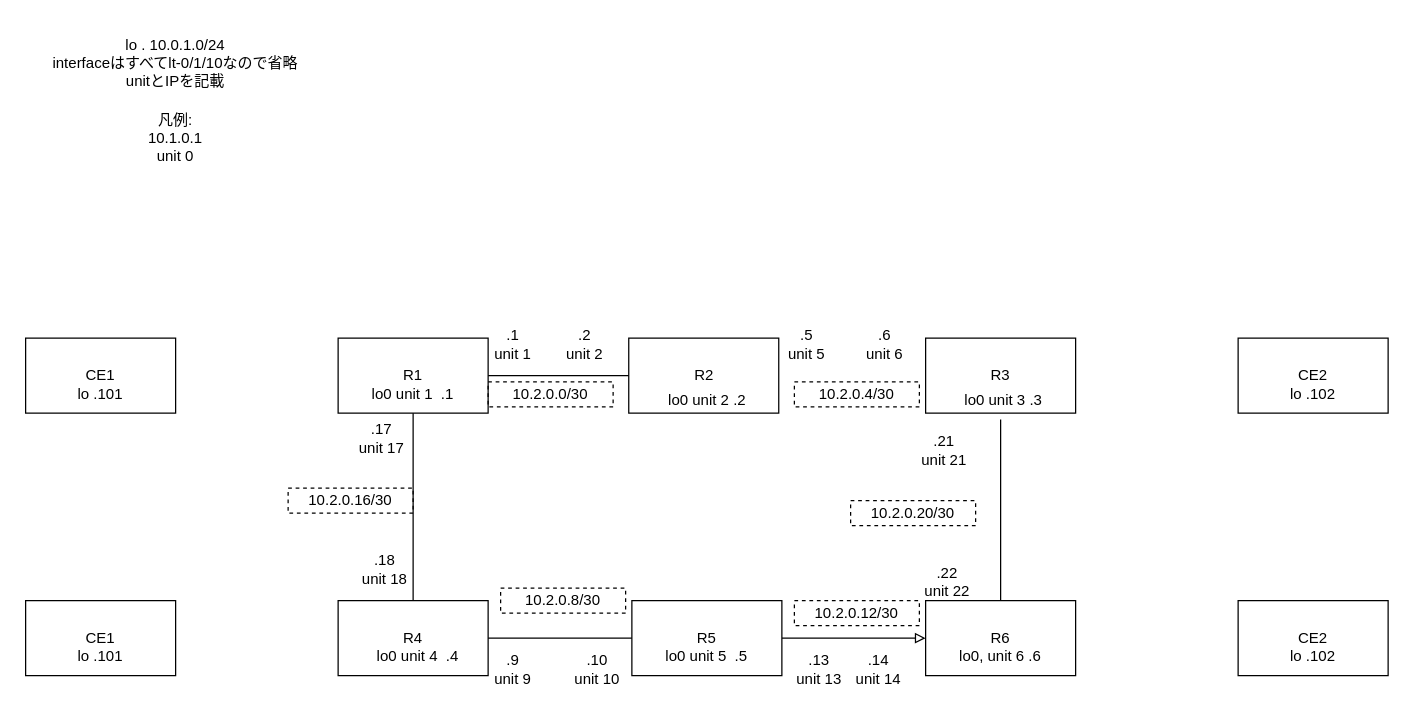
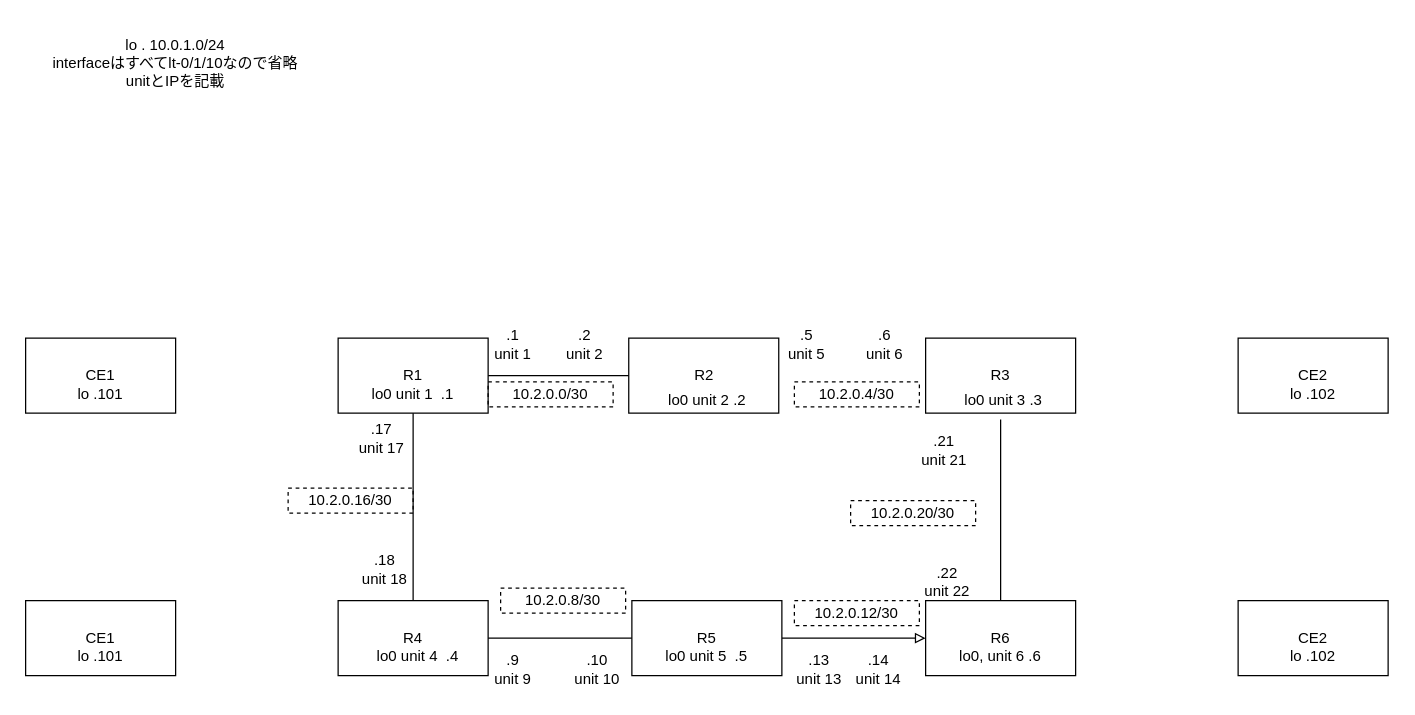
  <mxCell id="0" />
  <mxCell id="1" parent="0" />
  <mxCell id="2" value="CE1" style="rounded=0;whiteSpace=wrap;html=1;" vertex="1" parent="1"><mxGeometry x="20" y="480" width="120" height="60" as="geometry" /></mxCell>
  <mxCell id="3" value="CE1" style="rounded=0;whiteSpace=wrap;html=1;" parent="1" vertex="1"><mxGeometry x="20" y="270" width="120" height="60" as="geometry" /></mxCell>
  <mxCell id="4" value="CE2" style="rounded=0;whiteSpace=wrap;html=1;" parent="1" vertex="1"><mxGeometry x="990" y="270" width="120" height="60" as="geometry" /></mxCell>
  <mxCell id="5" value="R1" style="rounded=0;whiteSpace=wrap;html=1;" parent="1" vertex="1"><mxGeometry x="270" y="270" width="120" height="60" as="geometry" /></mxCell>
  <mxCell id="6" style="edgeStyle=orthogonalEdgeStyle;rounded=0;orthogonalLoop=1;jettySize=auto;html=1;exitX=1;exitY=0.5;exitDx=0;exitDy=0;entryX=0;entryY=0.5;entryDx=0;entryDy=0;endArrow=block;endFill=0;" edge="1" parent="1" source="7" target="40"><mxGeometry relative="1" as="geometry" /></mxCell>
  <mxCell id="7" value="R5" style="rounded=0;whiteSpace=wrap;html=1;" parent="1" vertex="1"><mxGeometry x="505" y="480" width="120" height="60" as="geometry" /></mxCell>
  <mxCell id="8" value="R2" style="rounded=0;whiteSpace=wrap;html=1;" parent="1" vertex="1"><mxGeometry x="502.5" y="270" width="120" height="60" as="geometry" /></mxCell>
  <mxCell id="9" value="R3" style="rounded=0;whiteSpace=wrap;html=1;" parent="1" vertex="1"><mxGeometry x="740" y="270" width="120" height="60" as="geometry" /></mxCell>
  <mxCell id="10" value="R4" style="rounded=0;whiteSpace=wrap;html=1;" parent="1" vertex="1"><mxGeometry x="270" y="480" width="120" height="60" as="geometry" /></mxCell>
  <mxCell id="11" value="" style="endArrow=none;html=1;rounded=0;entryX=0;entryY=0.5;entryDx=0;entryDy=0;exitX=1;exitY=0.5;exitDx=0;exitDy=0;" parent="1" source="5" target="8" edge="1"><mxGeometry width="50" height="50" relative="1" as="geometry"><mxPoint x="370" y="240" as="sourcePoint" /><mxPoint x="420" y="190" as="targetPoint" /></mxGeometry></mxCell>
  <mxCell id="12" value="" style="endArrow=none;html=1;rounded=0;entryX=0.5;entryY=0;entryDx=0;entryDy=0;exitX=0.5;exitY=1;exitDx=0;exitDy=0;" parent="1" source="5" target="10" edge="1"><mxGeometry width="50" height="50" relative="1" as="geometry"><mxPoint x="350" y="384" as="sourcePoint" /><mxPoint x="470" y="284" as="targetPoint" /></mxGeometry></mxCell>
  <mxCell id="13" value="" style="endArrow=none;html=1;rounded=0;exitX=1;exitY=0.5;exitDx=0;exitDy=0;entryX=0;entryY=0.5;entryDx=0;entryDy=0;" parent="1" source="10" target="7" edge="1"><mxGeometry width="50" height="50" relative="1" as="geometry"><mxPoint x="580" y="330" as="sourcePoint" /><mxPoint x="630" y="280" as="targetPoint" /></mxGeometry></mxCell>
  <mxCell id="14" value="lo0 unit 2 .2" style="text;html=1;strokeColor=none;fillColor=none;align=center;verticalAlign=middle;whiteSpace=wrap;rounded=0;" parent="1" vertex="1"><mxGeometry x="527.5" y="305" width="75" height="30" as="geometry" /></mxCell>
  <mxCell id="15" value="lo0 unit 4&amp;nbsp; .4" style="text;html=1;strokeColor=none;fillColor=none;align=center;verticalAlign=middle;whiteSpace=wrap;rounded=0;" parent="1" vertex="1"><mxGeometry x="290" y="510" width="87.5" height="30" as="geometry" /></mxCell>
  <mxCell id="16" value="lo0 unit 1&amp;nbsp; .1" style="text;html=1;strokeColor=none;fillColor=none;align=center;verticalAlign=middle;whiteSpace=wrap;rounded=0;" parent="1" vertex="1"><mxGeometry x="290" y="300" width="80" height="30" as="geometry" /></mxCell>
  <mxCell id="17" value="lo0 unit 5&amp;nbsp; .5" style="text;html=1;strokeColor=none;fillColor=none;align=center;verticalAlign=middle;whiteSpace=wrap;rounded=0;" parent="1" vertex="1"><mxGeometry x="520" y="510" width="90" height="30" as="geometry" /></mxCell>
  <mxCell id="18" value="lo .101" style="text;html=1;strokeColor=none;fillColor=none;align=center;verticalAlign=middle;whiteSpace=wrap;rounded=0;" parent="1" vertex="1"><mxGeometry x="50" y="300" width="60" height="30" as="geometry" /></mxCell>
  <mxCell id="19" value="lo .102" style="text;html=1;strokeColor=none;fillColor=none;align=center;verticalAlign=middle;whiteSpace=wrap;rounded=0;" parent="1" vertex="1"><mxGeometry x="1020" y="300" width="60" height="30" as="geometry" /></mxCell>
  <mxCell id="20" value="lo . 10.0.1.0/24&lt;br&gt;interfaceはすべてlt-0/1/10なので省略　unitとIPを記載" style="text;html=1;strokeColor=none;fillColor=none;align=center;verticalAlign=middle;whiteSpace=wrap;rounded=0;" parent="1" vertex="1"><mxGeometry x="40" y="20" width="200" height="60" as="geometry" /></mxCell>
- <mxCell id="21" value="凡例:&lt;br&gt;10.1.0.1&lt;br&gt;unit 0" style="text;html=1;strokeColor=none;fillColor=none;align=center;verticalAlign=middle;whiteSpace=wrap;rounded=0;" parent="1" vertex="1"><mxGeometry x="40" y="80" width="200" height="60" as="geometry" /></mxCell>
  <mxCell id="22" value="10.2.0.4/30" style="text;html=1;strokeColor=default;fillColor=none;align=center;verticalAlign=middle;whiteSpace=wrap;rounded=0;dashed=1;" parent="1" vertex="1"><mxGeometry x="635" y="305" width="100" height="20" as="geometry" /></mxCell>
  <mxCell id="23" value=".1&lt;br&gt;unit 1" style="text;html=1;strokeColor=none;fillColor=none;align=center;verticalAlign=middle;whiteSpace=wrap;rounded=0;" parent="1" vertex="1"><mxGeometry x="375" y="260" width="70" height="30" as="geometry" /></mxCell>
  <mxCell id="24" value=".2&lt;br&gt;unit 2" style="text;html=1;strokeColor=none;fillColor=none;align=center;verticalAlign=middle;whiteSpace=wrap;rounded=0;" parent="1" vertex="1"><mxGeometry x="435" y="260" width="65" height="30" as="geometry" /></mxCell>
  <mxCell id="25" value="10.2.0.0/30" style="text;html=1;strokeColor=default;fillColor=none;align=center;verticalAlign=middle;whiteSpace=wrap;rounded=0;dashed=1;" parent="1" vertex="1"><mxGeometry x="390" y="305" width="100" height="20" as="geometry" /></mxCell>
  <mxCell id="26" value=".5&lt;br&gt;unit 5" style="text;html=1;strokeColor=none;fillColor=none;align=center;verticalAlign=middle;whiteSpace=wrap;rounded=0;" parent="1" vertex="1"><mxGeometry x="610" y="260" width="70" height="30" as="geometry" /></mxCell>
  <mxCell id="27" value=".6&lt;br&gt;unit 6" style="text;html=1;strokeColor=none;fillColor=none;align=center;verticalAlign=middle;whiteSpace=wrap;rounded=0;" parent="1" vertex="1"><mxGeometry x="675" y="260" width="65" height="30" as="geometry" /></mxCell>
  <mxCell id="28" value="10.2.0.8/30" style="text;html=1;strokeColor=default;fillColor=none;align=center;verticalAlign=middle;whiteSpace=wrap;rounded=0;dashed=1;" parent="1" vertex="1"><mxGeometry x="400" y="470" width="100" height="20" as="geometry" /></mxCell>
  <mxCell id="29" value=".9&lt;br&gt;unit 9" style="text;html=1;strokeColor=none;fillColor=none;align=center;verticalAlign=middle;whiteSpace=wrap;rounded=0;" parent="1" vertex="1"><mxGeometry x="375" y="520" width="70" height="30" as="geometry" /></mxCell>
  <mxCell id="30" value=".10&lt;br&gt;unit 10" style="text;html=1;strokeColor=none;fillColor=none;align=center;verticalAlign=middle;whiteSpace=wrap;rounded=0;" parent="1" vertex="1"><mxGeometry x="445" y="520" width="65" height="30" as="geometry" /></mxCell>
  <mxCell id="31" value="10.2.0.12/30" style="text;html=1;strokeColor=default;fillColor=none;align=center;verticalAlign=middle;whiteSpace=wrap;rounded=0;dashed=1;" parent="1" vertex="1"><mxGeometry x="635" y="480" width="100" height="20" as="geometry" /></mxCell>
  <mxCell id="32" value=".13&lt;br&gt;unit 13" style="text;html=1;strokeColor=none;fillColor=none;align=center;verticalAlign=middle;whiteSpace=wrap;rounded=0;" parent="1" vertex="1"><mxGeometry x="620" y="520" width="70" height="30" as="geometry" /></mxCell>
  <mxCell id="33" value=".14&lt;br&gt;unit 14" style="text;html=1;strokeColor=none;fillColor=none;align=center;verticalAlign=middle;whiteSpace=wrap;rounded=0;" parent="1" vertex="1"><mxGeometry x="670" y="520" width="65" height="30" as="geometry" /></mxCell>
  <mxCell id="34" value="10.2.0.16/30" style="text;html=1;strokeColor=default;fillColor=none;align=center;verticalAlign=middle;whiteSpace=wrap;rounded=0;dashed=1;" parent="1" vertex="1"><mxGeometry x="230" y="390" width="100" height="20" as="geometry" /></mxCell>
  <mxCell id="35" value=".17&lt;br&gt;unit 17" style="text;html=1;strokeColor=none;fillColor=none;align=center;verticalAlign=middle;whiteSpace=wrap;rounded=0;" parent="1" vertex="1"><mxGeometry x="270" y="335" width="70" height="30" as="geometry" /></mxCell>
  <mxCell id="36" value=".18&lt;br&gt;unit 18" style="text;html=1;strokeColor=none;fillColor=none;align=center;verticalAlign=middle;whiteSpace=wrap;rounded=0;" parent="1" vertex="1"><mxGeometry x="275" y="440" width="65" height="30" as="geometry" /></mxCell>
  <mxCell id="37" value="lo .101" style="text;html=1;strokeColor=none;fillColor=none;align=center;verticalAlign=middle;whiteSpace=wrap;rounded=0;" vertex="1" parent="1"><mxGeometry x="50" y="510" width="60" height="30" as="geometry" /></mxCell>
  <mxCell id="38" value="CE2" style="rounded=0;whiteSpace=wrap;html=1;" vertex="1" parent="1"><mxGeometry x="990" y="480" width="120" height="60" as="geometry" /></mxCell>
  <mxCell id="39" value="lo .102" style="text;html=1;strokeColor=none;fillColor=none;align=center;verticalAlign=middle;whiteSpace=wrap;rounded=0;" vertex="1" parent="1"><mxGeometry x="1020" y="510" width="60" height="30" as="geometry" /></mxCell>
  <mxCell id="40" value="R6" style="rounded=0;whiteSpace=wrap;html=1;" vertex="1" parent="1"><mxGeometry x="740" y="480" width="120" height="60" as="geometry" /></mxCell>
  <mxCell id="41" value="lo0, unit 6 .6" style="text;html=1;strokeColor=none;fillColor=none;align=center;verticalAlign=middle;whiteSpace=wrap;rounded=0;" vertex="1" parent="1"><mxGeometry x="760" y="510" width="80" height="30" as="geometry" /></mxCell>
  <mxCell id="42" value="" style="endArrow=none;html=1;rounded=0;exitX=0.5;exitY=0;exitDx=0;exitDy=0;entryX=0.5;entryY=1;entryDx=0;entryDy=0;" edge="1" parent="1" source="40"><mxGeometry width="50" height="50" relative="1" as="geometry"><mxPoint x="800" y="445" as="sourcePoint" /><mxPoint x="800" y="335" as="targetPoint" /></mxGeometry></mxCell>
  <mxCell id="43" value="10.2.0.20/30" style="text;html=1;strokeColor=default;fillColor=none;align=center;verticalAlign=middle;whiteSpace=wrap;rounded=0;dashed=1;" vertex="1" parent="1"><mxGeometry x="680" y="400" width="100" height="20" as="geometry" /></mxCell>
  <mxCell id="44" value=".21&lt;br&gt;unit 21" style="text;html=1;strokeColor=none;fillColor=none;align=center;verticalAlign=middle;whiteSpace=wrap;rounded=0;" vertex="1" parent="1"><mxGeometry x="720" y="345" width="70" height="30" as="geometry" /></mxCell>
  <mxCell id="45" value=".22&lt;br&gt;unit 22" style="text;html=1;strokeColor=none;fillColor=none;align=center;verticalAlign=middle;whiteSpace=wrap;rounded=0;" vertex="1" parent="1"><mxGeometry x="725" y="450" width="65" height="30" as="geometry" /></mxCell>
  <mxCell id="46" value="lo0 unit 3 .3" style="text;html=1;strokeColor=none;fillColor=none;align=center;verticalAlign=middle;whiteSpace=wrap;rounded=0;" vertex="1" parent="1"><mxGeometry x="765" y="305" width="75" height="30" as="geometry" /></mxCell>
